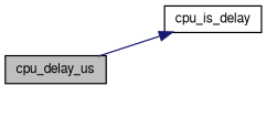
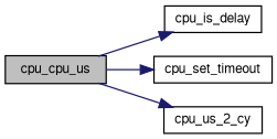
  digraph {
    rankdir=LR
    node [color=black fillcolor=white fontname=FreeSans fontsize=10 shape=record style=filled]
    edge [color=midnightblue fontname=FreeSans fontsize=10 labelfontname=FreeSans labelfontsize=10 style=solid]
-   n1 [fillcolor=grey75 fontcolor=black height=0.2 label=cpu_delay_us width=0.4]
+   n1 [fillcolor=grey75 fontcolor=black height=0.2 label=cpu_cpu_us width=0.4]
    n2 [height=0.2 label=cpu_is_delay width=0.4]
+   n3 [height=0.2 label=cpu_set_timeout width=0.4]
+   n4 [height=0.2 label=cpu_us_2_cy width=0.4]
    n1 -> n2
+   n1 -> n3
+   n1 -> n4
  }
